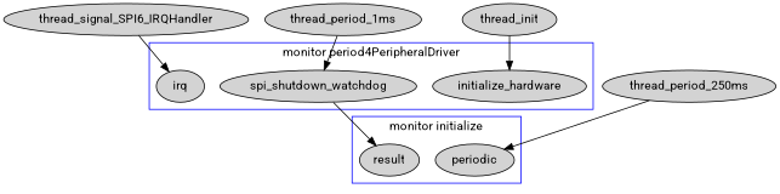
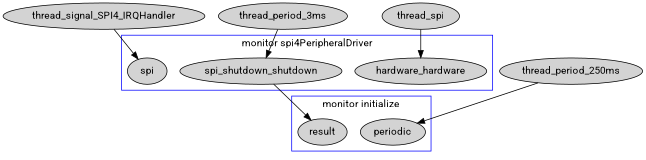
  digraph {
    fontname=Roboto
    node [fontname=Roboto style=filled]
    edge [fontname=Roboto]
    periodic
    result
-   initialize_hardware
-   irq
-   spi_shutdown_watchdog
-   thread_signal_SPI4_IRQHandler [label=thread_signal_SPI6_IRQHandler]
-   thread_period_1ms
+   initialize_hardware [label=hardware_hardware]
+   irq [label=spi]
+   spi_shutdown_watchdog [label=spi_shutdown_shutdown]
+   thread_signal_SPI4_IRQHandler
+   thread_period_1ms [label=thread_period_3ms]
    thread_period_250ms
-   thread_init
+   thread_init [label=thread_spi]
    subgraph cluster_1 {
      color=blue
      label="monitor initialize"
      periodic
      result
    }
    subgraph cluster_2 {
      color=blue
-     label="monitor period4PeripheralDriver"
+     label="monitor spi4PeripheralDriver"
      initialize_hardware
      irq
      spi_shutdown_watchdog
    }
    spi_shutdown_watchdog -> result
    thread_signal_SPI4_IRQHandler -> irq
    thread_period_1ms -> spi_shutdown_watchdog
    thread_period_250ms -> periodic
    thread_init -> initialize_hardware
  }
